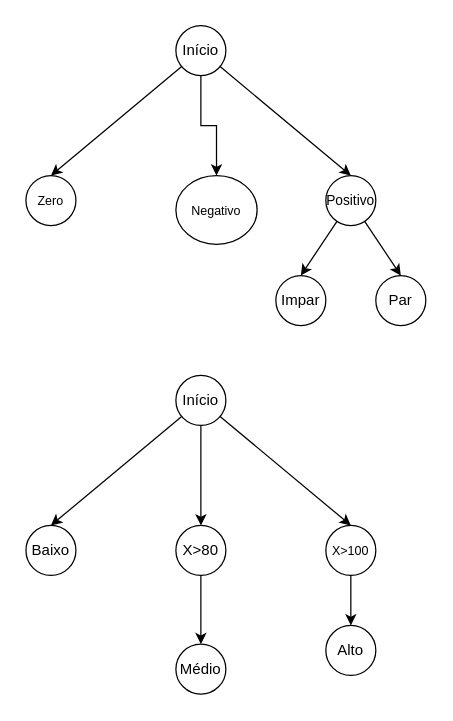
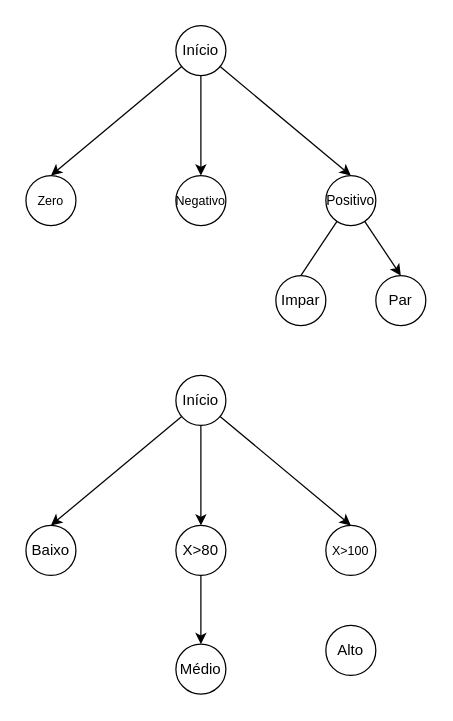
  <mxCell id="0" />
  <mxCell id="1" parent="0" />
  <mxCell id="2" style="rounded=0;orthogonalLoop=1;jettySize=auto;html=1;entryX=0.5;entryY=0;entryDx=0;entryDy=0;" edge="1" parent="1" source="5" target="8"><mxGeometry relative="1" as="geometry" /></mxCell>
  <mxCell id="3" style="edgeStyle=orthogonalEdgeStyle;rounded=0;orthogonalLoop=1;jettySize=auto;html=1;entryX=0.5;entryY=0;entryDx=0;entryDy=0;" edge="1" parent="1" source="5" target="9"><mxGeometry relative="1" as="geometry" /></mxCell>
  <mxCell id="4" style="rounded=0;orthogonalLoop=1;jettySize=auto;html=1;entryX=0.5;entryY=0;entryDx=0;entryDy=0;" edge="1" parent="1" source="5" target="12"><mxGeometry relative="1" as="geometry" /></mxCell>
  <mxCell id="5" value="Início" style="ellipse;whiteSpace=wrap;html=1;" vertex="1" parent="1"><mxGeometry x="140" y="20" width="40" height="40" as="geometry" /></mxCell>
- <mxCell id="6" style="rounded=0;orthogonalLoop=1;jettySize=auto;html=1;entryX=0.5;entryY=0;entryDx=0;entryDy=0;" edge="1" parent="1" source="8" target="11"><mxGeometry relative="1" as="geometry" /></mxCell>
+ <mxCell id="6" style="rounded=0;orthogonalLoop=1;jettySize=auto;html=1;entryX=0.5;entryY=0;entryDx=0;entryDy=0;endArrow=none;" edge="1" parent="1" source="8" target="11"><mxGeometry relative="1" as="geometry" /></mxCell>
  <mxCell id="7" style="rounded=0;orthogonalLoop=1;jettySize=auto;html=1;entryX=0.5;entryY=0;entryDx=0;entryDy=0;" edge="1" parent="1" source="8" target="10"><mxGeometry relative="1" as="geometry" /></mxCell>
  <mxCell id="8" value="&lt;font style=&quot;font-size: 11px;&quot;&gt;Positivo&lt;/font&gt;" style="ellipse;whiteSpace=wrap;html=1;" vertex="1" parent="1"><mxGeometry x="260" y="140" width="40" height="40" as="geometry" /></mxCell>
- <mxCell id="9" value="&lt;font style=&quot;font-size: 10px;&quot;&gt;Negativo&lt;/font&gt;" style="ellipse;whiteSpace=wrap;html=1;" vertex="1" parent="1"><mxGeometry x="140" y="140" width="65" height="55" as="geometry" /></mxCell>
+ <mxCell id="9" value="&lt;font style=&quot;font-size: 10px;&quot;&gt;Negativo&lt;/font&gt;" style="ellipse;whiteSpace=wrap;html=1;" vertex="1" parent="1"><mxGeometry x="140" y="140" width="40" height="40" as="geometry" /></mxCell>
  <mxCell id="10" value="Par" style="ellipse;whiteSpace=wrap;html=1;" vertex="1" parent="1"><mxGeometry x="300" y="220" width="40" height="40" as="geometry" /></mxCell>
  <mxCell id="11" value="Impar" style="ellipse;whiteSpace=wrap;html=1;" vertex="1" parent="1"><mxGeometry x="220" y="220" width="40" height="40" as="geometry" /></mxCell>
  <mxCell id="12" value="&lt;font style=&quot;font-size: 10px;&quot;&gt;Zero&lt;/font&gt;" style="ellipse;whiteSpace=wrap;html=1;" vertex="1" parent="1"><mxGeometry x="20" y="140" width="40" height="40" as="geometry" /></mxCell>
  <mxCell id="13" style="rounded=0;orthogonalLoop=1;jettySize=auto;html=1;entryX=0.5;entryY=0;entryDx=0;entryDy=0;" edge="1" source="16" target="19" parent="1"><mxGeometry relative="1" as="geometry" /></mxCell>
  <mxCell id="14" style="edgeStyle=orthogonalEdgeStyle;rounded=0;orthogonalLoop=1;jettySize=auto;html=1;entryX=0.5;entryY=0;entryDx=0;entryDy=0;" edge="1" source="16" target="20" parent="1"><mxGeometry relative="1" as="geometry" /></mxCell>
  <mxCell id="15" style="rounded=0;orthogonalLoop=1;jettySize=auto;html=1;entryX=0.5;entryY=0;entryDx=0;entryDy=0;" edge="1" source="16" target="23" parent="1"><mxGeometry relative="1" as="geometry" /></mxCell>
  <mxCell id="16" value="Início" style="ellipse;whiteSpace=wrap;html=1;" vertex="1" parent="1"><mxGeometry x="140" y="300" width="40" height="40" as="geometry" /></mxCell>
  <mxCell id="17" style="rounded=0;orthogonalLoop=1;jettySize=auto;html=1;entryX=0.5;entryY=0;entryDx=0;entryDy=0;exitX=0.5;exitY=1;exitDx=0;exitDy=0;" edge="1" source="20" target="22" parent="1"><mxGeometry relative="1" as="geometry" /></mxCell>
- <mxCell id="18" style="rounded=0;orthogonalLoop=1;jettySize=auto;html=1;entryX=0.5;entryY=0;entryDx=0;entryDy=0;exitX=0.5;exitY=1;exitDx=0;exitDy=0;" edge="1" source="19" target="21" parent="1"><mxGeometry relative="1" as="geometry" /></mxCell>
  <mxCell id="19" value="&lt;font style=&quot;font-size: 10px;&quot;&gt;X&amp;gt;100&lt;/font&gt;" style="ellipse;whiteSpace=wrap;html=1;" vertex="1" parent="1"><mxGeometry x="260" y="420" width="40" height="40" as="geometry" /></mxCell>
  <mxCell id="20" value="X&amp;gt;80" style="ellipse;whiteSpace=wrap;html=1;" vertex="1" parent="1"><mxGeometry x="140" y="420" width="40" height="40" as="geometry" /></mxCell>
  <mxCell id="21" value="Alto" style="ellipse;whiteSpace=wrap;html=1;" vertex="1" parent="1"><mxGeometry x="260" y="500" width="40" height="40" as="geometry" /></mxCell>
  <mxCell id="22" value="Médio" style="ellipse;whiteSpace=wrap;html=1;" vertex="1" parent="1"><mxGeometry x="140" y="515" width="40" height="40" as="geometry" /></mxCell>
  <mxCell id="23" value="Baixo" style="ellipse;whiteSpace=wrap;html=1;" vertex="1" parent="1"><mxGeometry x="20" y="420" width="40" height="40" as="geometry" /></mxCell>
